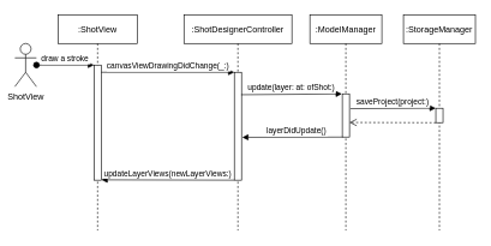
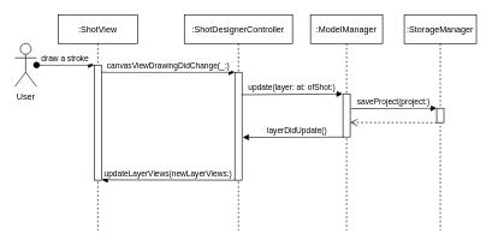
  <mxCell id="0" />
  <mxCell id="1" parent="0" />
  <mxCell id="2" value=":ShotView" style="shape=umlLifeline;perimeter=lifelinePerimeter;container=1;collapsible=0;recursiveResize=0;rounded=0;shadow=0;strokeWidth=1;" parent="1" vertex="1"><mxGeometry x="80" y="20" width="110" height="300" as="geometry" /></mxCell>
  <mxCell id="3" value="" style="points=[];perimeter=orthogonalPerimeter;rounded=0;shadow=0;strokeWidth=1;" parent="2" vertex="1"><mxGeometry x="50" y="70" width="10" height="160" as="geometry" /></mxCell>
  <mxCell id="4" value=":ShotDesignerController" style="shape=umlLifeline;perimeter=lifelinePerimeter;container=0;collapsible=0;recursiveResize=0;rounded=0;shadow=0;strokeWidth=1;" parent="1" vertex="1"><mxGeometry x="255" y="20" width="150" height="300" as="geometry" /></mxCell>
  <mxCell id="5" value="canvasViewDrawingDidChange(_:)" style="verticalAlign=bottom;endArrow=block;entryX=0;entryY=0;shadow=0;strokeWidth=1;" parent="1" source="3" target="8" edge="1"><mxGeometry relative="1" as="geometry"><mxPoint x="255" y="100" as="sourcePoint" /></mxGeometry></mxCell>
- <mxCell id="6" value="ShotView" style="shape=umlActor;verticalLabelPosition=bottom;verticalAlign=top;html=1;" parent="1" vertex="1"><mxGeometry x="20" y="60" width="30" height="60" as="geometry" /></mxCell>
+ <mxCell id="6" value="User" style="shape=umlActor;verticalLabelPosition=bottom;verticalAlign=top;html=1;" parent="1" vertex="1"><mxGeometry x="20" y="60" width="30" height="60" as="geometry" /></mxCell>
  <mxCell id="7" value="draw a stroke" style="verticalAlign=bottom;startArrow=oval;endArrow=block;startSize=8;shadow=0;strokeWidth=1;" parent="1" source="6" target="3" edge="1"><mxGeometry relative="1" as="geometry"><mxPoint x="65" y="90" as="sourcePoint" /></mxGeometry></mxCell>
  <mxCell id="8" value="" style="points=[];perimeter=orthogonalPerimeter;rounded=0;shadow=0;strokeWidth=1;" parent="1" vertex="1"><mxGeometry x="325" y="100" width="10" height="150" as="geometry" /></mxCell>
  <mxCell id="9" value=":ModelManager" style="shape=umlLifeline;perimeter=lifelinePerimeter;container=0;collapsible=0;recursiveResize=0;rounded=0;shadow=0;strokeWidth=1;" parent="1" vertex="1"><mxGeometry x="430" y="20" width="100" height="300" as="geometry" /></mxCell>
  <mxCell id="10" value="update(layer: at: ofShot:)" style="verticalAlign=bottom;endArrow=block;shadow=0;strokeWidth=1;entryX=-0.053;entryY=0.001;entryDx=0;entryDy=0;entryPerimeter=0;exitX=0.95;exitY=0.208;exitDx=0;exitDy=0;exitPerimeter=0;" parent="1" source="8" target="11" edge="1"><mxGeometry relative="1" as="geometry"><mxPoint x="337" y="131" as="sourcePoint" /><mxPoint x="475.33" y="130.14" as="targetPoint" /></mxGeometry></mxCell>
  <mxCell id="11" value="" style="points=[];perimeter=orthogonalPerimeter;rounded=0;shadow=0;strokeWidth=1;" parent="1" vertex="1"><mxGeometry x="475" y="130" width="10" height="60" as="geometry" /></mxCell>
  <mxCell id="12" value=":StorageManager" style="shape=umlLifeline;perimeter=lifelinePerimeter;container=0;collapsible=0;recursiveResize=0;rounded=0;shadow=0;strokeWidth=1;" parent="1" vertex="1"><mxGeometry x="560" y="20" width="100" height="300" as="geometry" /></mxCell>
  <mxCell id="13" value="saveProject(project:)" style="verticalAlign=bottom;endArrow=block;shadow=0;strokeWidth=1;entryX=-0.006;entryY=-0.002;entryDx=0;entryDy=0;entryPerimeter=0;exitX=1.133;exitY=0.343;exitDx=0;exitDy=0;exitPerimeter=0;" parent="1" source="11" target="14" edge="1"><mxGeometry relative="1" as="geometry"><mxPoint x="485" y="199" as="sourcePoint" /><mxPoint x="590" y="200" as="targetPoint" /></mxGeometry></mxCell>
  <mxCell id="14" value="" style="points=[];perimeter=orthogonalPerimeter;rounded=0;shadow=0;strokeWidth=1;" parent="1" vertex="1"><mxGeometry x="605" y="150" width="10" height="20" as="geometry" /></mxCell>
  <mxCell id="15" value="layerDidUpdate()" style="verticalAlign=bottom;endArrow=block;entryX=1.094;entryY=0.603;shadow=0;strokeWidth=1;exitX=0.067;exitY=1.002;exitDx=0;exitDy=0;exitPerimeter=0;entryDx=0;entryDy=0;entryPerimeter=0;" parent="1" source="11" target="8" edge="1"><mxGeometry x="-0.087" relative="1" as="geometry"><mxPoint x="595" y="229.58" as="sourcePoint" /><mxPoint x="430" y="229.58" as="targetPoint" /><mxPoint as="offset" /></mxGeometry></mxCell>
  <mxCell id="16" value="updateLayerViews(newLayerViews:)" style="verticalAlign=bottom;endArrow=block;entryX=1.033;entryY=0.997;shadow=0;strokeWidth=1;exitX=-0.021;exitY=1;exitDx=0;exitDy=0;exitPerimeter=0;entryDx=0;entryDy=0;entryPerimeter=0;" parent="1" source="8" target="3" edge="1"><mxGeometry relative="1" as="geometry"><mxPoint x="329.5" y="248.66" as="sourcePoint" /><mxPoint x="150" y="250" as="targetPoint" /></mxGeometry></mxCell>
  <mxCell id="17" value="" style="verticalAlign=bottom;endArrow=open;dashed=1;endSize=8;exitX=0.019;exitY=1.006;shadow=0;strokeWidth=1;exitDx=0;exitDy=0;exitPerimeter=0;entryX=0.993;entryY=0.663;entryDx=0;entryDy=0;entryPerimeter=0;" edge="1" parent="1" source="14" target="11"><mxGeometry relative="1" as="geometry"><mxPoint x="490" y="170" as="targetPoint" /><mxPoint x="484.5" y="159.5" as="sourcePoint" /></mxGeometry></mxCell>
